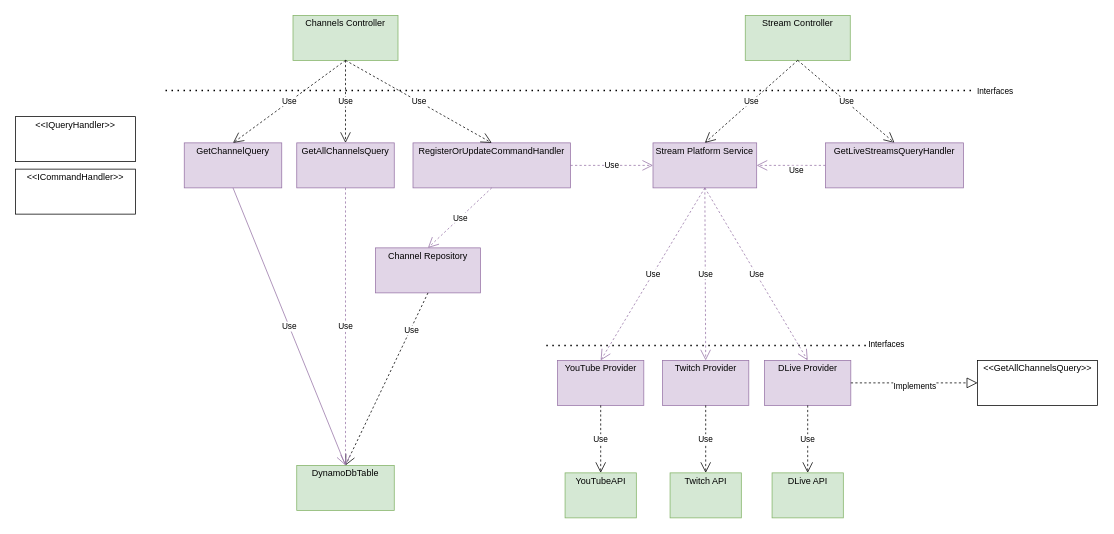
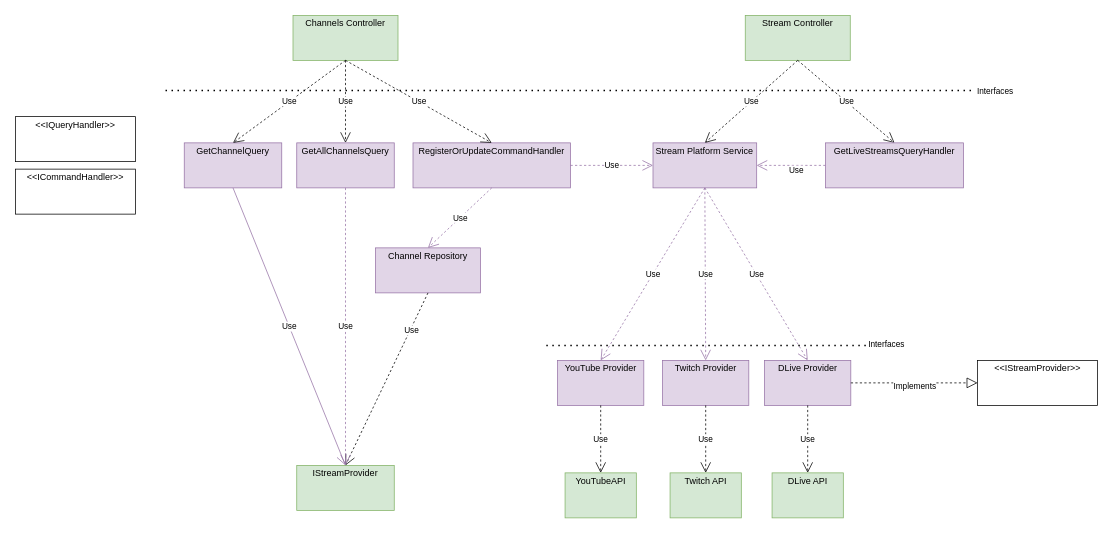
  <mxCell id="0" />
  <mxCell id="1" parent="0" />
  <mxCell id="2" value="&lt;p style=&quot;margin: 0px ; margin-top: 4px ; text-align: center&quot;&gt;Stream Controller&lt;/p&gt;" style="verticalAlign=top;align=left;overflow=fill;fontSize=12;fontFamily=Helvetica;html=1;labelBackgroundColor=none;fillColor=#d5e8d4;strokeColor=#82b366;" parent="1" vertex="1"><mxGeometry x="993" y="20" width="140" height="60" as="geometry" /></mxCell>
  <mxCell id="3" value="&lt;p style=&quot;margin: 0px ; margin-top: 4px ; text-align: center&quot;&gt;YouTube Provider&lt;/p&gt;" style="verticalAlign=top;align=left;overflow=fill;fontSize=12;fontFamily=Helvetica;html=1;fillColor=#e1d5e7;strokeColor=#9673a6;" parent="1" vertex="1"><mxGeometry x="742.75" y="480" width="115" height="60" as="geometry" /></mxCell>
  <mxCell id="4" value="&lt;p style=&quot;margin: 0px ; margin-top: 4px ; text-align: center&quot;&gt;RegisterOrUpdateCommandHandler&lt;/p&gt;" style="verticalAlign=top;align=left;overflow=fill;fontSize=12;fontFamily=Helvetica;html=1;fillColor=#e1d5e7;strokeColor=#9673a6;" parent="1" vertex="1"><mxGeometry x="550" y="190" width="210" height="60" as="geometry" /></mxCell>
  <mxCell id="5" value="&lt;p style=&quot;margin: 0px ; margin-top: 4px ; text-align: center&quot;&gt;Channel Repository&lt;/p&gt;" style="verticalAlign=top;align=left;overflow=fill;fontSize=12;fontFamily=Helvetica;html=1;fillColor=#e1d5e7;strokeColor=#9673a6;" parent="1" vertex="1"><mxGeometry x="500" y="330" width="140" height="60" as="geometry" /></mxCell>
  <mxCell id="6" value="&lt;p style=&quot;margin: 0px ; margin-top: 4px ; text-align: center&quot;&gt;Channels Controller&lt;/p&gt;" style="verticalAlign=top;align=left;overflow=fill;fontSize=12;fontFamily=Helvetica;html=1;labelBackgroundColor=none;fillColor=#d5e8d4;strokeColor=#82b366;" parent="1" vertex="1"><mxGeometry x="390" y="20" width="140" height="60" as="geometry" /></mxCell>
  <mxCell id="7" value="Use" style="endArrow=open;endSize=12;dashed=1;html=1;entryX=0.5;entryY=0;entryDx=0;entryDy=0;exitX=0.5;exitY=1;exitDx=0;exitDy=0;fillColor=#e1d5e7;strokeColor=#9673a6;" parent="1" source="4" target="5" edge="1"><mxGeometry width="160" relative="1" as="geometry"><mxPoint x="1250" y="90" as="sourcePoint" /><mxPoint x="1720" y="-330" as="targetPoint" /></mxGeometry></mxCell>
  <mxCell id="8" value="Use" style="endArrow=open;endSize=12;dashed=1;html=1;entryX=0.5;entryY=0;entryDx=0;entryDy=0;exitX=0.5;exitY=1;exitDx=0;exitDy=0;" parent="1" source="2" target="27" edge="1"><mxGeometry width="160" relative="1" as="geometry"><mxPoint x="1127.01" y="110" as="sourcePoint" /><mxPoint x="1127.01" y="30" as="targetPoint" /></mxGeometry></mxCell>
- <mxCell id="9" value="&lt;p style=&quot;margin: 0px ; margin-top: 4px ; text-align: center&quot;&gt;DynamoDbTable&lt;/p&gt;" style="verticalAlign=top;align=left;overflow=fill;fontSize=12;fontFamily=Helvetica;html=1;labelBackgroundColor=none;fillColor=#d5e8d4;strokeColor=#82b366;" parent="1" vertex="1"><mxGeometry x="395" y="620" width="130" height="60" as="geometry" /></mxCell>
+ <mxCell id="9" value="&lt;p style=&quot;margin: 0px ; margin-top: 4px ; text-align: center&quot;&gt;IStreamProvider&lt;/p&gt;" style="verticalAlign=top;align=left;overflow=fill;fontSize=12;fontFamily=Helvetica;html=1;labelBackgroundColor=none;fillColor=#d5e8d4;strokeColor=#82b366;" parent="1" vertex="1"><mxGeometry x="395" y="620" width="130" height="60" as="geometry" /></mxCell>
  <mxCell id="10" value="Use" style="endArrow=open;endSize=12;dashed=1;html=1;entryX=0.5;entryY=0;entryDx=0;entryDy=0;exitX=0.5;exitY=1;exitDx=0;exitDy=0;" parent="1" source="5" target="9" edge="1"><mxGeometry x="-0.572" y="2" width="160" relative="1" as="geometry"><mxPoint x="1380" y="80" as="sourcePoint" /><mxPoint x="1380" y="240" as="targetPoint" /><Array as="points" /><mxPoint as="offset" /></mxGeometry></mxCell>
  <mxCell id="11" value="Use" style="endArrow=open;endSize=12;dashed=1;html=1;entryX=0.5;entryY=0;entryDx=0;entryDy=0;exitX=0.5;exitY=1;exitDx=0;exitDy=0;" parent="1" source="6" target="4" edge="1"><mxGeometry width="160" relative="1" as="geometry"><mxPoint x="873.63" y="80" as="sourcePoint" /><mxPoint x="1331.13" y="165" as="targetPoint" /></mxGeometry></mxCell>
  <mxCell id="12" value="&lt;p style=&quot;margin: 0px ; margin-top: 4px ; text-align: center&quot;&gt;DLive Provider&lt;/p&gt;" style="verticalAlign=top;align=left;overflow=fill;fontSize=12;fontFamily=Helvetica;html=1;fillColor=#e1d5e7;strokeColor=#9673a6;" parent="1" vertex="1"><mxGeometry x="1018.75" y="480" width="115" height="60" as="geometry" /></mxCell>
  <mxCell id="13" value="&lt;p style=&quot;margin: 0px ; margin-top: 4px ; text-align: center&quot;&gt;Twitch Provider&lt;/p&gt;" style="verticalAlign=top;align=left;overflow=fill;fontSize=12;fontFamily=Helvetica;html=1;fillColor=#e1d5e7;strokeColor=#9673a6;" parent="1" vertex="1"><mxGeometry x="882.75" y="480" width="115" height="60" as="geometry" /></mxCell>
  <mxCell id="14" value="Use" style="endArrow=open;endSize=12;dashed=1;html=1;entryX=0.5;entryY=0;entryDx=0;entryDy=0;exitX=0.5;exitY=1;exitDx=0;exitDy=0;" parent="1" source="12" target="25" edge="1"><mxGeometry width="160" relative="1" as="geometry"><mxPoint x="525.25" y="340" as="sourcePoint" /><mxPoint x="1076.25" y="600" as="targetPoint" /></mxGeometry></mxCell>
  <mxCell id="15" value="Use" style="endArrow=open;endSize=12;dashed=1;html=1;entryX=0;entryY=0.5;entryDx=0;entryDy=0;exitX=1;exitY=0.5;exitDx=0;exitDy=0;fillColor=#e1d5e7;strokeColor=#9673a6;" parent="1" source="4" target="18" edge="1"><mxGeometry width="160" relative="1" as="geometry"><mxPoint x="794.62" y="220" as="sourcePoint" /><mxPoint x="829.62" y="220" as="targetPoint" /></mxGeometry></mxCell>
  <mxCell id="16" value="Use" style="endArrow=open;endSize=12;dashed=1;html=1;exitX=0.5;exitY=1;exitDx=0;exitDy=0;entryX=0.5;entryY=0;entryDx=0;entryDy=0;" parent="1" source="13" target="24" edge="1"><mxGeometry width="160" relative="1" as="geometry"><mxPoint x="1096.25" y="550" as="sourcePoint" /><mxPoint x="940" y="600" as="targetPoint" /></mxGeometry></mxCell>
  <mxCell id="17" value="Use" style="endArrow=open;endSize=12;dashed=1;html=1;entryX=0.5;entryY=0;entryDx=0;entryDy=0;exitX=0.5;exitY=1;exitDx=0;exitDy=0;" parent="1" source="3" target="23" edge="1"><mxGeometry width="160" relative="1" as="geometry"><mxPoint x="1106.25" y="560" as="sourcePoint" /><mxPoint x="800.25" y="600" as="targetPoint" /></mxGeometry></mxCell>
  <mxCell id="18" value="&lt;p style=&quot;margin: 0px ; margin-top: 4px ; text-align: center&quot;&gt;Stream Platform Service&lt;/p&gt;" style="verticalAlign=top;align=left;overflow=fill;fontSize=12;fontFamily=Helvetica;html=1;fillColor=#e1d5e7;strokeColor=#9673a6;" parent="1" vertex="1"><mxGeometry x="870" y="190" width="138.25" height="60" as="geometry" /></mxCell>
  <mxCell id="19" value="Use" style="endArrow=open;endSize=12;dashed=1;html=1;entryX=1;entryY=0.5;entryDx=0;entryDy=0;exitX=0;exitY=0.5;exitDx=0;exitDy=0;fillColor=#e1d5e7;strokeColor=#9673a6;" parent="1" source="27" target="18" edge="1"><mxGeometry x="-0.145" y="7" width="160" relative="1" as="geometry"><mxPoint x="1010" y="130" as="sourcePoint" /><mxPoint x="1022.26" y="220" as="targetPoint" /><mxPoint as="offset" /></mxGeometry></mxCell>
  <mxCell id="20" value="Use" style="endArrow=open;endSize=12;dashed=1;html=1;entryX=0.5;entryY=0;entryDx=0;entryDy=0;exitX=0.5;exitY=1;exitDx=0;exitDy=0;fillColor=#e1d5e7;strokeColor=#9673a6;" parent="1" source="18" target="12" edge="1"><mxGeometry width="160" relative="1" as="geometry"><mxPoint x="935.51" y="370" as="sourcePoint" /><mxPoint x="864.63" y="370" as="targetPoint" /></mxGeometry></mxCell>
  <mxCell id="21" value="Use" style="endArrow=open;endSize=12;dashed=1;html=1;entryX=0.5;entryY=0;entryDx=0;entryDy=0;exitX=0.5;exitY=1;exitDx=0;exitDy=0;fillColor=#e1d5e7;strokeColor=#9673a6;" parent="1" source="18" target="13" edge="1"><mxGeometry width="160" relative="1" as="geometry"><mxPoint x="830.067" y="400" as="sourcePoint" /><mxPoint x="933.51" y="620" as="targetPoint" /></mxGeometry></mxCell>
  <mxCell id="22" value="Use" style="endArrow=open;endSize=12;dashed=1;html=1;entryX=0.5;entryY=0;entryDx=0;entryDy=0;exitX=0.5;exitY=1;exitDx=0;exitDy=0;fillColor=#e1d5e7;strokeColor=#9673a6;" parent="1" source="18" target="3" edge="1"><mxGeometry width="160" relative="1" as="geometry"><mxPoint x="840.067" y="410" as="sourcePoint" /><mxPoint x="943.51" y="630" as="targetPoint" /></mxGeometry></mxCell>
  <mxCell id="23" value="&lt;p style=&quot;margin: 0px ; margin-top: 4px ; text-align: center&quot;&gt;YouTubeAPI&lt;/p&gt;" style="verticalAlign=top;align=left;overflow=fill;fontSize=12;fontFamily=Helvetica;html=1;labelBackgroundColor=none;fillColor=#d5e8d4;strokeColor=#82b366;" parent="1" vertex="1"><mxGeometry x="752.75" y="630" width="95" height="60" as="geometry" /></mxCell>
  <mxCell id="24" value="&lt;p style=&quot;margin: 0px ; margin-top: 4px ; text-align: center&quot;&gt;Twitch API&lt;/p&gt;" style="verticalAlign=top;align=left;overflow=fill;fontSize=12;fontFamily=Helvetica;html=1;labelBackgroundColor=none;fillColor=#d5e8d4;strokeColor=#82b366;" parent="1" vertex="1"><mxGeometry x="892.75" y="630" width="95" height="60" as="geometry" /></mxCell>
  <mxCell id="25" value="&lt;p style=&quot;margin: 0px ; margin-top: 4px ; text-align: center&quot;&gt;DLive API&lt;/p&gt;" style="verticalAlign=top;align=left;overflow=fill;fontSize=12;fontFamily=Helvetica;html=1;labelBackgroundColor=none;fillColor=#d5e8d4;strokeColor=#82b366;" parent="1" vertex="1"><mxGeometry x="1028.75" y="630" width="95" height="60" as="geometry" /></mxCell>
  <mxCell id="26" value="Use" style="endArrow=open;endSize=12;dashed=1;html=1;exitX=0.5;exitY=1;exitDx=0;exitDy=0;entryX=0.5;entryY=0;entryDx=0;entryDy=0;" parent="1" source="6" target="32" edge="1"><mxGeometry width="160" relative="1" as="geometry"><mxPoint x="390" y="-25" as="sourcePoint" /><mxPoint x="330" y="80" as="targetPoint" /></mxGeometry></mxCell>
  <mxCell id="27" value="&lt;p style=&quot;margin: 0px ; margin-top: 4px ; text-align: center&quot;&gt;GetLiveStreamsQueryHandler&lt;/p&gt;" style="verticalAlign=top;align=left;overflow=fill;fontSize=12;fontFamily=Helvetica;html=1;fillColor=#e1d5e7;strokeColor=#9673a6;" parent="1" vertex="1"><mxGeometry x="1100" y="190" width="184" height="60" as="geometry" /></mxCell>
  <mxCell id="28" value="" style="endArrow=block;dashed=1;endFill=0;endSize=12;html=1;exitX=1;exitY=0.5;exitDx=0;exitDy=0;entryX=0;entryY=0.5;entryDx=0;entryDy=0;" parent="1" source="12" target="30" edge="1"><mxGeometry width="160" relative="1" as="geometry"><mxPoint x="452.75" y="240" as="sourcePoint" /><mxPoint x="1672.75" y="510" as="targetPoint" /></mxGeometry></mxCell>
  <mxCell id="29" value="Implements" style="edgeLabel;html=1;align=center;verticalAlign=middle;resizable=0;points=[];" parent="28" vertex="1" connectable="0"><mxGeometry x="0.008" y="-4" relative="1" as="geometry"><mxPoint as="offset" /></mxGeometry></mxCell>
- <mxCell id="30" value="&lt;p style=&quot;margin: 0px ; margin-top: 4px ; text-align: center&quot;&gt;&amp;lt;&amp;lt;GetAllChannelsQuery&amp;gt;&amp;gt;&lt;/p&gt;" style="verticalAlign=top;align=left;overflow=fill;fontSize=12;fontFamily=Helvetica;html=1;labelBackgroundColor=none;" parent="1" vertex="1"><mxGeometry x="1302.75" y="480" width="160" height="60" as="geometry" /></mxCell>
+ <mxCell id="30" value="&lt;p style=&quot;margin: 0px ; margin-top: 4px ; text-align: center&quot;&gt;&amp;lt;&amp;lt;IStreamProvider&amp;gt;&amp;gt;&lt;/p&gt;" style="verticalAlign=top;align=left;overflow=fill;fontSize=12;fontFamily=Helvetica;html=1;labelBackgroundColor=none;" parent="1" vertex="1"><mxGeometry x="1302.75" y="480" width="160" height="60" as="geometry" /></mxCell>
  <mxCell id="31" value="&lt;p style=&quot;margin: 0px ; margin-top: 4px ; text-align: center&quot;&gt;GetChannelQuery&lt;/p&gt;" style="verticalAlign=top;align=left;overflow=fill;fontSize=12;fontFamily=Helvetica;html=1;fillColor=#e1d5e7;strokeColor=#9673a6;" parent="1" vertex="1"><mxGeometry x="245" y="190" width="130" height="60" as="geometry" /></mxCell>
  <mxCell id="32" value="&lt;p style=&quot;margin: 0px ; margin-top: 4px ; text-align: center&quot;&gt;GetAllChannelsQuery&lt;/p&gt;" style="verticalAlign=top;align=left;overflow=fill;fontSize=12;fontFamily=Helvetica;html=1;fillColor=#e1d5e7;strokeColor=#9673a6;" parent="1" vertex="1"><mxGeometry x="395" y="190" width="130" height="60" as="geometry" /></mxCell>
  <mxCell id="33" value="Use" style="endArrow=open;endSize=12;dashed=1;html=1;exitX=0.5;exitY=1;exitDx=0;exitDy=0;entryX=0.5;entryY=0;entryDx=0;entryDy=0;" parent="1" source="6" target="31" edge="1"><mxGeometry width="160" relative="1" as="geometry"><mxPoint x="470" y="90" as="sourcePoint" /><mxPoint x="415" y="190" as="targetPoint" /></mxGeometry></mxCell>
  <mxCell id="34" value="Use" style="endArrow=open;endSize=12;dashed=1;html=1;exitX=0.5;exitY=1;exitDx=0;exitDy=0;fillColor=#e1d5e7;strokeColor=#9673a6;entryX=0.5;entryY=0;entryDx=0;entryDy=0;" parent="1" source="32" target="9" edge="1"><mxGeometry width="160" relative="1" as="geometry"><mxPoint x="665" y="260" as="sourcePoint" /><mxPoint x="460" y="340" as="targetPoint" /></mxGeometry></mxCell>
  <mxCell id="35" value="Use" style="endArrow=open;endSize=12;dashed=0;html=1;exitX=0.5;exitY=1;exitDx=0;exitDy=0;fillColor=#e1d5e7;strokeColor=#9673a6;entryX=0.5;entryY=0;entryDx=0;entryDy=0;" parent="1" source="31" target="9" edge="1"><mxGeometry width="160" relative="1" as="geometry"><mxPoint x="470" y="260" as="sourcePoint" /><mxPoint x="460" y="620" as="targetPoint" /></mxGeometry></mxCell>
  <mxCell id="36" value="&lt;p style=&quot;margin: 0px ; margin-top: 4px ; text-align: center&quot;&gt;&amp;lt;&amp;lt;IQueryHandler&amp;gt;&amp;gt;&lt;/p&gt;" style="verticalAlign=top;align=left;overflow=fill;fontSize=12;fontFamily=Helvetica;html=1;labelBackgroundColor=none;" parent="1" vertex="1"><mxGeometry x="20" y="155" width="160" height="60" as="geometry" /></mxCell>
  <mxCell id="37" value="&lt;p style=&quot;margin: 0px ; margin-top: 4px ; text-align: center&quot;&gt;&amp;lt;&amp;lt;ICommandHandler&amp;gt;&amp;gt;&lt;/p&gt;" style="verticalAlign=top;align=left;overflow=fill;fontSize=12;fontFamily=Helvetica;html=1;labelBackgroundColor=none;" parent="1" vertex="1"><mxGeometry x="20" y="225" width="160" height="60" as="geometry" /></mxCell>
  <mxCell id="38" value="" style="endArrow=none;dashed=1;html=1;dashPattern=1 3;strokeWidth=2;" parent="1" edge="1"><mxGeometry width="50" height="50" relative="1" as="geometry"><mxPoint x="727.75" y="460" as="sourcePoint" /><mxPoint x="1157.75" y="460" as="targetPoint" /></mxGeometry></mxCell>
  <mxCell id="39" value="Interfaces" style="edgeLabel;html=1;align=center;verticalAlign=middle;resizable=0;points=[];" parent="38" vertex="1" connectable="0"><mxGeometry x="0.908" relative="1" as="geometry"><mxPoint x="42.25" y="-2" as="offset" /></mxGeometry></mxCell>
  <mxCell id="40" value="" style="endArrow=none;dashed=1;html=1;dashPattern=1 3;strokeWidth=2;" parent="1" edge="1"><mxGeometry width="50" height="50" relative="1" as="geometry"><mxPoint x="220" y="120" as="sourcePoint" /><mxPoint x="1300" y="120" as="targetPoint" /></mxGeometry></mxCell>
  <mxCell id="41" value="Interfaces" style="edgeLabel;html=1;align=center;verticalAlign=middle;resizable=0;points=[];" parent="40" vertex="1" connectable="0"><mxGeometry x="0.983" y="4" relative="1" as="geometry"><mxPoint x="34" y="4" as="offset" /></mxGeometry></mxCell>
  <mxCell id="42" value="Use" style="endArrow=open;endSize=12;dashed=1;html=1;entryX=0.5;entryY=0;entryDx=0;entryDy=0;exitX=0.5;exitY=1;exitDx=0;exitDy=0;" parent="1" source="2" target="18" edge="1"><mxGeometry width="160" relative="1" as="geometry"><mxPoint x="980" y="80" as="sourcePoint" /><mxPoint x="1132" y="200" as="targetPoint" /></mxGeometry></mxCell>
